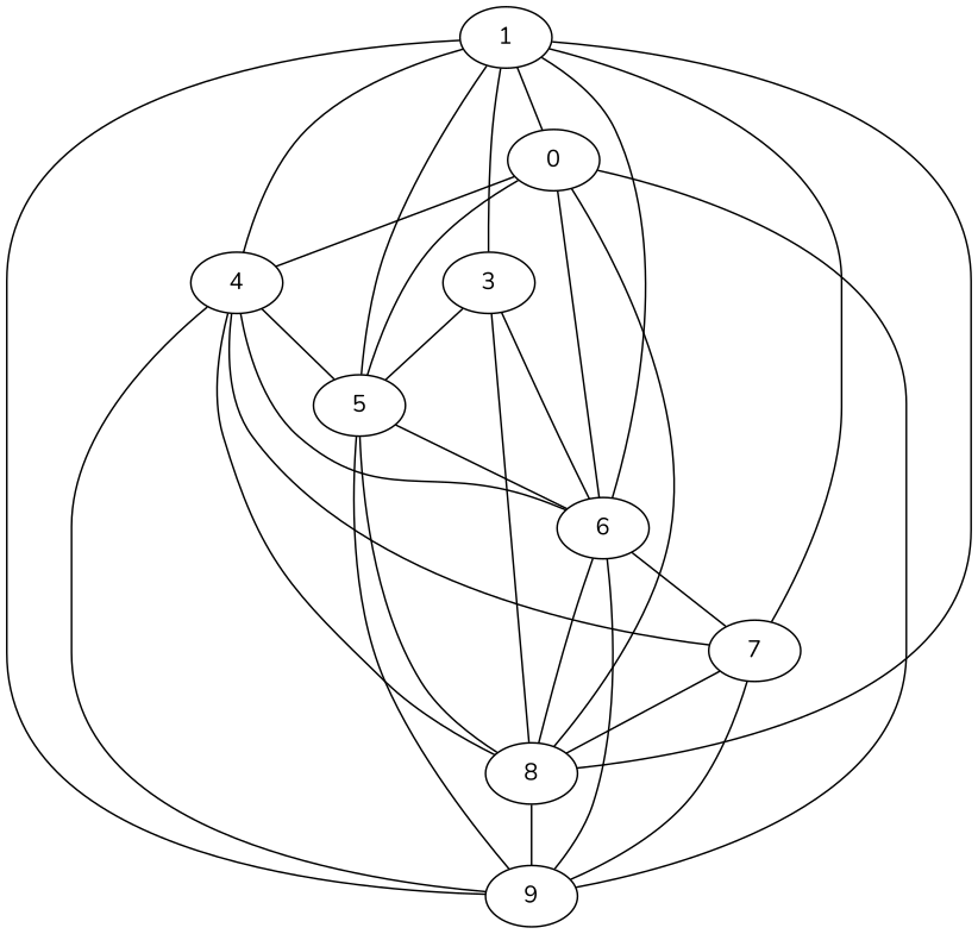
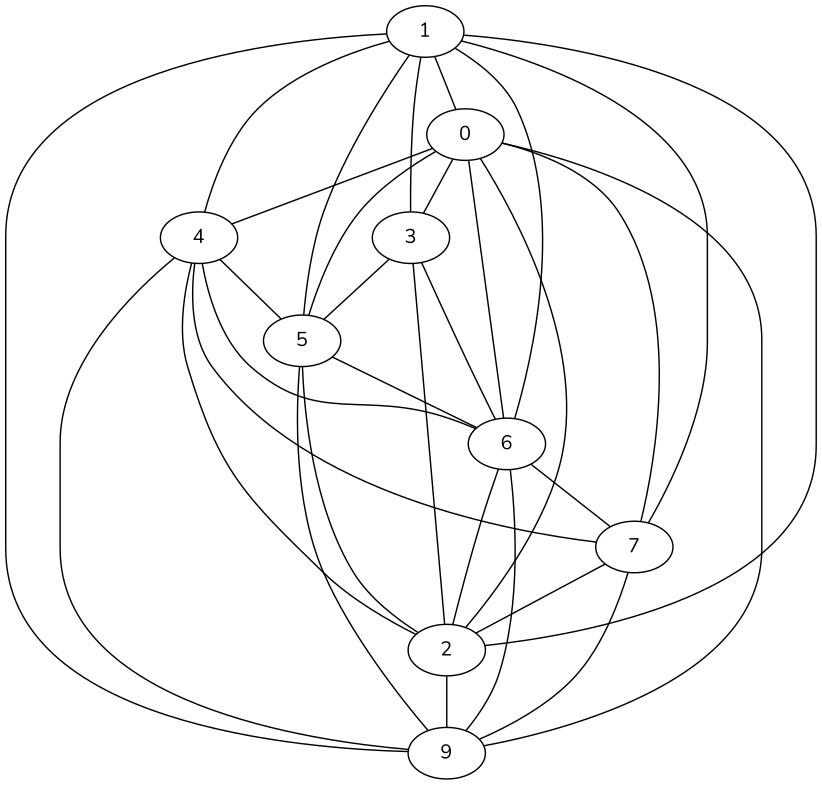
  graph {
    fontname=Nunito
    node [fontname=Nunito]
    edge [fontname=Nunito]
    n1 [label=0]
    1
    3
    4
    5
    6
    7
-   8
+   8 [label=2]
    9
+   n1 -- 3
    n1 -- 4
    n1 -- 5
    n1 -- 6
+   n1 -- 7
    n1 -- 8
    n1 -- 9
    1 -- n1
    1 -- 3
    1 -- 4
    1 -- 5
    1 -- 6
    1 -- 7
    1 -- 8
    1 -- 9
    3 -- 5
    3 -- 6
    3 -- 8
    4 -- 5
    4 -- 6
    4 -- 7
    4 -- 8
    4 -- 9
    5 -- 6
    5 -- 8
    5 -- 9
    6 -- 7
    6 -- 8
    6 -- 9
    7 -- 8
    7 -- 9
    8 -- 9
  }
